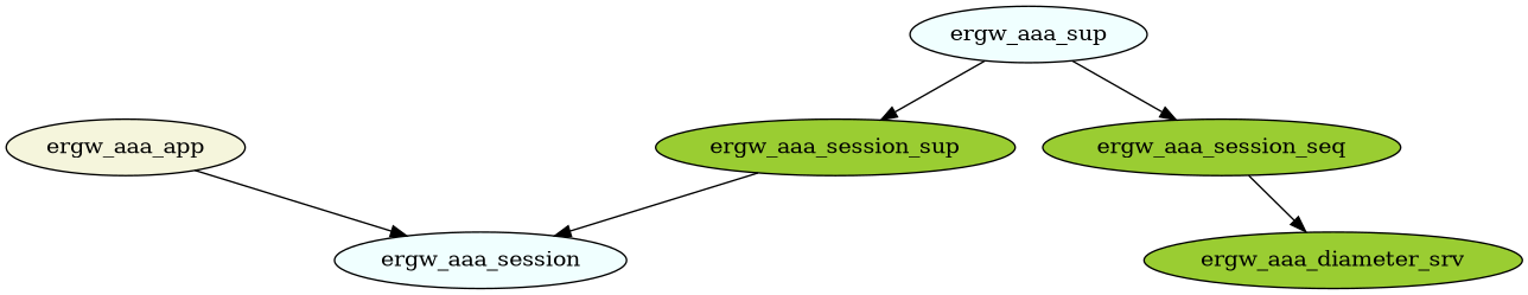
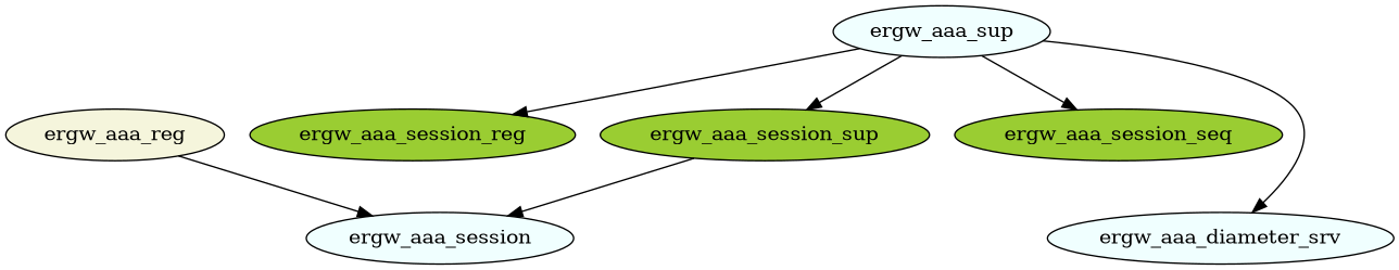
  digraph {
    node [fillcolor=yellowgreen shape=oval style=filled]
-   ergw_aaa_app [fillcolor=beige]
+   ergw_aaa_app [fillcolor=beige label=ergw_aaa_reg]
    ergw_aaa_session [fillcolor=azure]
+   ergw_aaa_session_reg
    ergw_aaa_session_seq
    ergw_aaa_session_sup
    ergw_aaa_sup [fillcolor=azure]
-   ergw_aaa_diameter_srv
+   ergw_aaa_diameter_srv [fillcolor=azure]
    subgraph sub_1 {
      ergw_aaa_app
      ergw_aaa_session
+     ergw_aaa_session_reg
      ergw_aaa_session_seq
      ergw_aaa_session_sup
      ergw_aaa_sup
      ergw_aaa_diameter_srv
    }
    ergw_aaa_app -> ergw_aaa_session
    ergw_aaa_session_sup -> ergw_aaa_session
+   ergw_aaa_sup -> ergw_aaa_session_reg
    ergw_aaa_sup -> ergw_aaa_session_seq
    ergw_aaa_sup -> ergw_aaa_session_sup
-   ergw_aaa_session_seq -> ergw_aaa_diameter_srv
+   ergw_aaa_sup -> ergw_aaa_diameter_srv
  }
